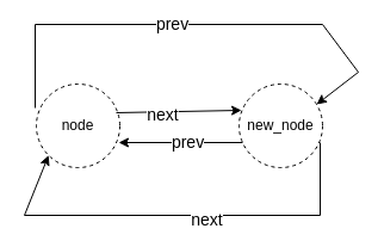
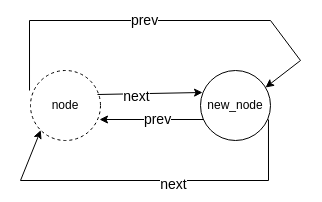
  <mxCell id="0" />
  <mxCell id="1" parent="0" />
  <mxCell id="2" value="&lt;font style=&quot;font-size: 12px;&quot;&gt;node&lt;/font&gt;" style="ellipse;whiteSpace=wrap;html=1;aspect=fixed;dashed=1;" vertex="1" parent="1"><mxGeometry x="30" y="70" width="70" height="70" as="geometry" /></mxCell>
- <mxCell id="3" value="&lt;font style=&quot;font-size: 12px;&quot;&gt;new_node&lt;/font&gt;" style="ellipse;whiteSpace=wrap;html=1;aspect=fixed;dashed=1;" vertex="1" parent="1"><mxGeometry x="200" y="70" width="70" height="70" as="geometry" /></mxCell>
+ <mxCell id="3" value="&lt;font style=&quot;font-size: 12px;&quot;&gt;new_node&lt;/font&gt;" style="ellipse;whiteSpace=wrap;html=1;aspect=fixed;" vertex="1" parent="1"><mxGeometry x="200" y="70" width="70" height="70" as="geometry" /></mxCell>
  <mxCell id="4" value="" style="endArrow=classic;html=1;rounded=0;exitX=0.957;exitY=0.343;exitDx=0;exitDy=0;exitPerimeter=0;entryX=0.029;entryY=0.314;entryDx=0;entryDy=0;entryPerimeter=0;" edge="1" parent="1" source="2" target="3"><mxGeometry width="50" height="50" relative="1" as="geometry"><mxPoint x="70" y="50" as="sourcePoint" /><mxPoint x="120" y="0" as="targetPoint" /></mxGeometry></mxCell>
  <mxCell id="5" value="&lt;font style=&quot;font-size: 14px;&quot;&gt;next&lt;/font&gt;" style="edgeLabel;html=1;align=center;verticalAlign=middle;resizable=0;points=[];" vertex="1" connectable="0" parent="4"><mxGeometry x="-0.277" y="-2" relative="1" as="geometry"><mxPoint as="offset" /></mxGeometry></mxCell>
  <mxCell id="6" value="" style="endArrow=classic;html=1;rounded=0;exitX=0.043;exitY=0.7;exitDx=0;exitDy=0;exitPerimeter=0;entryX=0.986;entryY=0.7;entryDx=0;entryDy=0;entryPerimeter=0;" edge="1" parent="1" source="3" target="2"><mxGeometry width="50" height="50" relative="1" as="geometry"><mxPoint x="110" y="202" as="sourcePoint" /><mxPoint x="215" y="200" as="targetPoint" /></mxGeometry></mxCell>
  <mxCell id="7" value="&lt;font style=&quot;font-size: 14px;&quot;&gt;prev&lt;/font&gt;" style="edgeLabel;html=1;align=center;verticalAlign=middle;resizable=0;points=[];" vertex="1" connectable="0" parent="6"><mxGeometry x="-0.096" y="-1" relative="1" as="geometry"><mxPoint as="offset" /></mxGeometry></mxCell>
  <mxCell id="8" value="" style="endArrow=classic;html=1;rounded=0;exitX=-0.014;exitY=0.286;exitDx=0;exitDy=0;exitPerimeter=0;entryX=0.929;entryY=0.243;entryDx=0;entryDy=0;entryPerimeter=0;" edge="1" parent="1" source="2" target="3"><mxGeometry width="50" height="50" relative="1" as="geometry"><mxPoint x="110" y="-10" as="sourcePoint" /><mxPoint x="380" y="20" as="targetPoint" /><Array as="points"><mxPoint x="29" y="20" /><mxPoint x="270" y="20" /><mxPoint x="300" y="60" /></Array></mxGeometry></mxCell>
  <mxCell id="9" value="&lt;font style=&quot;font-size: 14px;&quot;&gt;prev&lt;/font&gt;" style="edgeLabel;html=1;align=center;verticalAlign=middle;resizable=0;points=[];" vertex="1" connectable="0" parent="8"><mxGeometry x="-0.087" y="1" relative="1" as="geometry"><mxPoint as="offset" /></mxGeometry></mxCell>
  <mxCell id="10" value="" style="endArrow=classic;html=1;rounded=0;exitX=0.971;exitY=0.7;exitDx=0;exitDy=0;exitPerimeter=0;entryX=0;entryY=1;entryDx=0;entryDy=0;" edge="1" parent="1" source="3" target="2"><mxGeometry width="50" height="50" relative="1" as="geometry"><mxPoint x="330" y="150" as="sourcePoint" /><mxPoint x="-20" y="180" as="targetPoint" /><Array as="points"><mxPoint x="268" y="180" /><mxPoint x="20" y="180" /></Array></mxGeometry></mxCell>
  <mxCell id="11" value="&lt;font style=&quot;font-size: 14px;&quot;&gt;next&lt;/font&gt;" style="edgeLabel;html=1;align=center;verticalAlign=middle;resizable=0;points=[];" vertex="1" connectable="0" parent="10"><mxGeometry x="-0.135" y="3" relative="1" as="geometry"><mxPoint as="offset" /></mxGeometry></mxCell>
